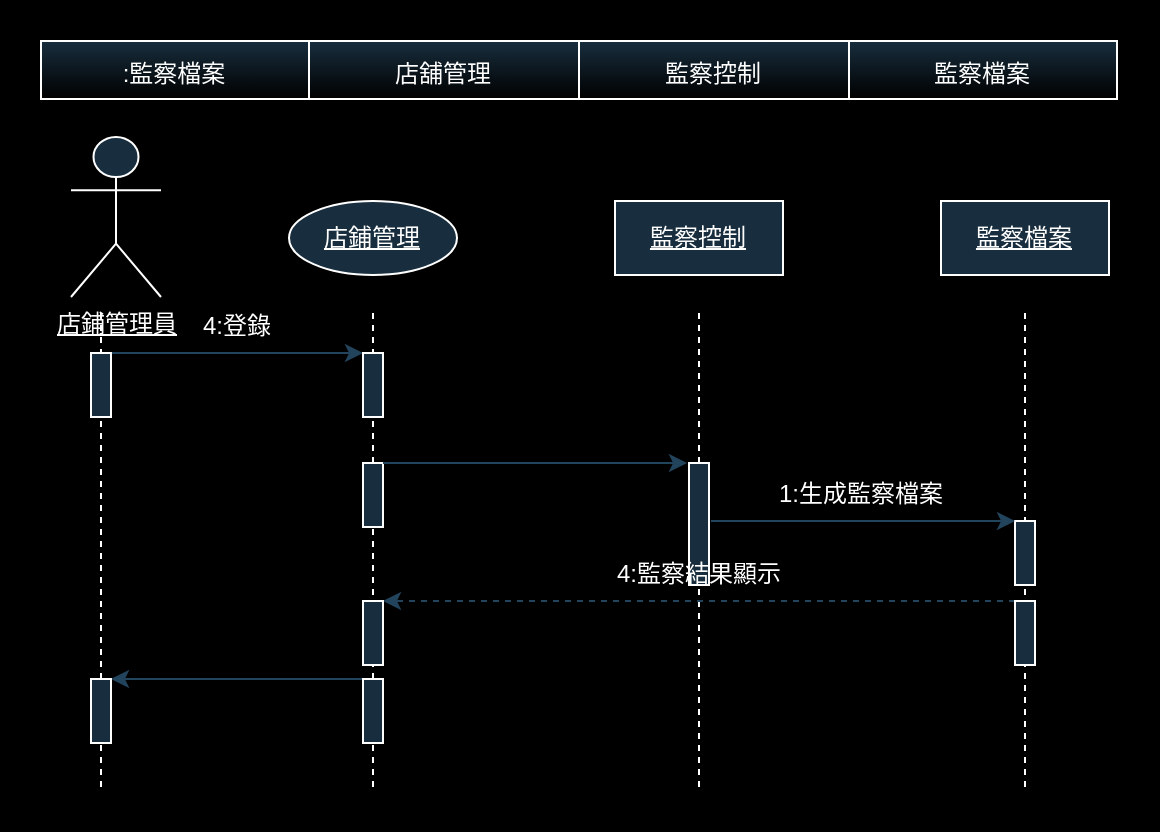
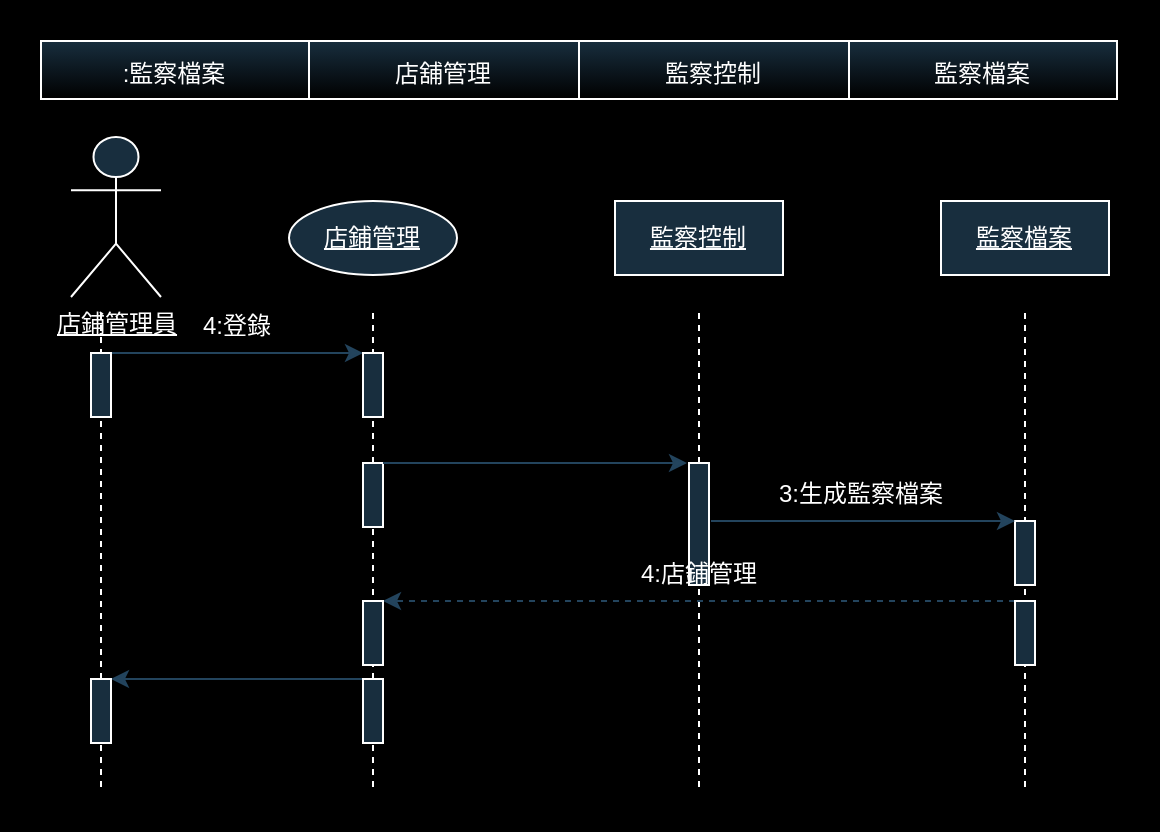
  <mxCell id="0" />
  <mxCell id="1" parent="0" />
  <mxCell id="2" value="&lt;u&gt;店鋪管理員&lt;/u&gt;" style="shape=umlActor;verticalLabelPosition=bottom;verticalAlign=top;html=1;strokeColor=#FFFFFF;fontColor=#FFFFFF;fillColor=#182E3E;labelBackgroundColor=none;" vertex="1" parent="1"><mxGeometry x="35" y="68" width="45" height="80" as="geometry" /></mxCell>
  <mxCell id="3" value="&lt;u&gt;店鋪管理&lt;/u&gt;" style="ellipse;whiteSpace=wrap;html=1;strokeColor=#FFFFFF;fontColor=#FFFFFF;fillColor=#182E3E;labelBackgroundColor=none;" vertex="1" parent="1"><mxGeometry x="144" y="100" width="84" height="37" as="geometry" /></mxCell>
  <mxCell id="4" value="&lt;u&gt;監察檔案&lt;/u&gt;" style="rounded=0;whiteSpace=wrap;html=1;strokeColor=#FFFFFF;fontColor=#FFFFFF;fillColor=#182E3E;labelBackgroundColor=none;" vertex="1" parent="1"><mxGeometry x="470" y="100" width="84" height="37" as="geometry" /></mxCell>
  <mxCell id="5" value="&lt;u&gt;監察控制&lt;/u&gt;" style="rounded=0;whiteSpace=wrap;html=1;strokeColor=#FFFFFF;fontColor=#FFFFFF;fillColor=#182E3E;labelBackgroundColor=none;" vertex="1" parent="1"><mxGeometry x="307" y="100" width="84" height="37" as="geometry" /></mxCell>
  <mxCell id="6" value="" style="line;strokeWidth=1;direction=south;html=1;strokeColor=#FFFFFF;fontColor=#FFFFFF;fillColor=#182E3E;dashed=1;labelBackgroundColor=none;" vertex="1" parent="1"><mxGeometry x="45" y="156" width="10" height="238" as="geometry" /></mxCell>
  <mxCell id="7" value="" style="line;strokeWidth=1;direction=south;html=1;strokeColor=#FFFFFF;fontColor=#FFFFFF;fillColor=#182E3E;dashed=1;labelBackgroundColor=none;" vertex="1" parent="1"><mxGeometry x="344" y="156" width="10" height="238" as="geometry" /></mxCell>
  <mxCell id="8" value="" style="line;strokeWidth=1;direction=south;html=1;strokeColor=#FFFFFF;fontColor=#FFFFFF;fillColor=#182E3E;dashed=1;labelBackgroundColor=none;" vertex="1" parent="1"><mxGeometry x="181" y="156" width="10" height="238" as="geometry" /></mxCell>
  <mxCell id="9" value="" style="line;strokeWidth=1;direction=south;html=1;strokeColor=#FFFFFF;fontColor=#FFFFFF;fillColor=#182E3E;dashed=1;labelBackgroundColor=none;" vertex="1" parent="1"><mxGeometry x="507" y="156" width="10" height="238" as="geometry" /></mxCell>
  <mxCell id="10" value="" style="edgeStyle=orthogonalEdgeStyle;rounded=0;orthogonalLoop=1;jettySize=auto;html=1;curved=0;strokeColor=#23445D;labelBackgroundColor=none;fontColor=default;" edge="1" parent="1"><mxGeometry relative="1" as="geometry"><mxPoint x="55" y="176" as="sourcePoint" /><mxPoint x="181" y="176" as="targetPoint" /></mxGeometry></mxCell>
  <mxCell id="11" value="" style="html=1;points=[[0,0,0,0,5],[0,1,0,0,-5],[1,0,0,0,5],[1,1,0,0,-5]];perimeter=orthogonalPerimeter;outlineConnect=0;targetShapes=umlLifeline;portConstraint=eastwest;newEdgeStyle={&quot;curved&quot;:0,&quot;rounded&quot;:0};strokeColor=#FFFFFF;fontColor=#FFFFFF;fillColor=#182E3E;labelBackgroundColor=none;" vertex="1" parent="1"><mxGeometry x="45" y="176" width="10" height="32" as="geometry" /></mxCell>
  <mxCell id="12" value="" style="html=1;points=[[0,0,0,0,5],[0,1,0,0,-5],[1,0,0,0,5],[1,1,0,0,-5]];perimeter=orthogonalPerimeter;outlineConnect=0;targetShapes=umlLifeline;portConstraint=eastwest;newEdgeStyle={&quot;curved&quot;:0,&quot;rounded&quot;:0};strokeColor=#FFFFFF;fontColor=#FFFFFF;fillColor=#182E3E;labelBackgroundColor=none;" vertex="1" parent="1"><mxGeometry x="181" y="176" width="10" height="32" as="geometry" /></mxCell>
  <mxCell id="13" value="4:登錄" style="text;html=1;align=center;verticalAlign=middle;resizable=0;points=[];autosize=1;strokeColor=none;fillColor=none;fontColor=#FFFFFF;labelBackgroundColor=none;" vertex="1" parent="1"><mxGeometry x="92" y="150" width="52" height="26" as="geometry" /></mxCell>
  <mxCell id="14" value="" style="html=1;points=[[0,0,0,0,5],[0,1,0,0,-5],[1,0,0,0,5],[1,1,0,0,-5]];perimeter=orthogonalPerimeter;outlineConnect=0;targetShapes=umlLifeline;portConstraint=eastwest;newEdgeStyle={&quot;curved&quot;:0,&quot;rounded&quot;:0};strokeColor=#FFFFFF;fontColor=#FFFFFF;fillColor=#182E3E;labelBackgroundColor=none;" vertex="1" parent="1"><mxGeometry x="181" y="231" width="10" height="32" as="geometry" /></mxCell>
  <mxCell id="15" value="" style="html=1;points=[[0,0,0,0,5],[0,1,0,0,-5],[1,0,0,0,5],[1,1,0,0,-5]];perimeter=orthogonalPerimeter;outlineConnect=0;targetShapes=umlLifeline;portConstraint=eastwest;newEdgeStyle={&quot;curved&quot;:0,&quot;rounded&quot;:0};strokeColor=#FFFFFF;fontColor=#FFFFFF;fillColor=#182E3E;labelBackgroundColor=none;" vertex="1" parent="1"><mxGeometry x="344" y="231" width="10" height="61" as="geometry" /></mxCell>
  <mxCell id="16" value="" style="edgeStyle=orthogonalEdgeStyle;rounded=0;orthogonalLoop=1;jettySize=auto;html=1;curved=0;strokeColor=#23445D;labelBackgroundColor=none;fontColor=default;" edge="1" parent="1"><mxGeometry relative="1" as="geometry"><mxPoint x="191" y="231" as="sourcePoint" /><mxPoint x="343" y="231" as="targetPoint" /></mxGeometry></mxCell>
  <mxCell id="17" value="" style="html=1;points=[[0,0,0,0,5],[0,1,0,0,-5],[1,0,0,0,5],[1,1,0,0,-5]];perimeter=orthogonalPerimeter;outlineConnect=0;targetShapes=umlLifeline;portConstraint=eastwest;newEdgeStyle={&quot;curved&quot;:0,&quot;rounded&quot;:0};strokeColor=#FFFFFF;fontColor=#FFFFFF;fillColor=#182E3E;labelBackgroundColor=none;" vertex="1" parent="1"><mxGeometry x="507" y="260" width="10" height="32" as="geometry" /></mxCell>
  <mxCell id="18" value="" style="edgeStyle=orthogonalEdgeStyle;rounded=0;orthogonalLoop=1;jettySize=auto;html=1;curved=0;strokeColor=#23445D;labelBackgroundColor=none;fontColor=default;" edge="1" parent="1"><mxGeometry relative="1" as="geometry"><mxPoint x="355" y="260" as="sourcePoint" /><mxPoint x="507" y="260" as="targetPoint" /></mxGeometry></mxCell>
- <mxCell id="19" value="1:生成監察檔案" style="text;html=1;align=center;verticalAlign=middle;resizable=0;points=[];autosize=1;strokeColor=none;fillColor=none;fontColor=#FFFFFF;labelBackgroundColor=none;" vertex="1" parent="1"><mxGeometry x="380" y="234" width="100" height="26" as="geometry" /></mxCell>
+ <mxCell id="19" value="3:生成監察檔案" style="text;html=1;align=center;verticalAlign=middle;resizable=0;points=[];autosize=1;strokeColor=none;fillColor=none;fontColor=#FFFFFF;labelBackgroundColor=none;" vertex="1" parent="1"><mxGeometry x="380" y="234" width="100" height="26" as="geometry" /></mxCell>
  <mxCell id="20" value="" style="edgeStyle=orthogonalEdgeStyle;rounded=0;orthogonalLoop=1;jettySize=auto;html=1;curved=0;strokeColor=#23445D;dashed=1;labelBackgroundColor=none;fontColor=default;" edge="1" parent="1"><mxGeometry relative="1" as="geometry"><mxPoint x="507" y="300" as="sourcePoint" /><mxPoint x="191" y="300" as="targetPoint" /></mxGeometry></mxCell>
  <mxCell id="21" value="" style="html=1;points=[[0,0,0,0,5],[0,1,0,0,-5],[1,0,0,0,5],[1,1,0,0,-5]];perimeter=orthogonalPerimeter;outlineConnect=0;targetShapes=umlLifeline;portConstraint=eastwest;newEdgeStyle={&quot;curved&quot;:0,&quot;rounded&quot;:0};strokeColor=#FFFFFF;fontColor=#FFFFFF;fillColor=#182E3E;labelBackgroundColor=none;" vertex="1" parent="1"><mxGeometry x="507" y="300" width="10" height="32" as="geometry" /></mxCell>
  <mxCell id="22" value="" style="html=1;points=[[0,0,0,0,5],[0,1,0,0,-5],[1,0,0,0,5],[1,1,0,0,-5]];perimeter=orthogonalPerimeter;outlineConnect=0;targetShapes=umlLifeline;portConstraint=eastwest;newEdgeStyle={&quot;curved&quot;:0,&quot;rounded&quot;:0};strokeColor=#FFFFFF;fontColor=#FFFFFF;fillColor=#182E3E;labelBackgroundColor=none;" vertex="1" parent="1"><mxGeometry x="181" y="300" width="10" height="32" as="geometry" /></mxCell>
  <mxCell id="23" value="" style="edgeStyle=orthogonalEdgeStyle;rounded=0;orthogonalLoop=1;jettySize=auto;html=1;curved=0;strokeColor=#23445D;labelBackgroundColor=none;fontColor=default;" edge="1" parent="1"><mxGeometry relative="1" as="geometry"><mxPoint x="181" y="339" as="sourcePoint" /><mxPoint x="55" y="339" as="targetPoint" /></mxGeometry></mxCell>
  <mxCell id="24" value="" style="html=1;points=[[0,0,0,0,5],[0,1,0,0,-5],[1,0,0,0,5],[1,1,0,0,-5]];perimeter=orthogonalPerimeter;outlineConnect=0;targetShapes=umlLifeline;portConstraint=eastwest;newEdgeStyle={&quot;curved&quot;:0,&quot;rounded&quot;:0};strokeColor=#FFFFFF;fontColor=#FFFFFF;fillColor=#182E3E;labelBackgroundColor=none;" vertex="1" parent="1"><mxGeometry x="181" y="339" width="10" height="32" as="geometry" /></mxCell>
  <mxCell id="25" value="" style="html=1;points=[[0,0,0,0,5],[0,1,0,0,-5],[1,0,0,0,5],[1,1,0,0,-5]];perimeter=orthogonalPerimeter;outlineConnect=0;targetShapes=umlLifeline;portConstraint=eastwest;newEdgeStyle={&quot;curved&quot;:0,&quot;rounded&quot;:0};strokeColor=#FFFFFF;fontColor=#FFFFFF;fillColor=#182E3E;labelBackgroundColor=none;" vertex="1" parent="1"><mxGeometry x="45" y="339" width="10" height="32" as="geometry" /></mxCell>
- <mxCell id="26" value="4:監察結果顯示" style="text;html=1;align=center;verticalAlign=middle;resizable=0;points=[];autosize=1;strokeColor=none;fillColor=none;fontColor=#FFFFFF;labelBackgroundColor=none;" vertex="1" parent="1"><mxGeometry x="299" y="274" width="100" height="26" as="geometry" /></mxCell>
+ <mxCell id="26" value="4:店鋪管理" style="text;html=1;align=center;verticalAlign=middle;resizable=0;points=[];autosize=1;strokeColor=none;fillColor=none;fontColor=#FFFFFF;labelBackgroundColor=none;" vertex="1" parent="1"><mxGeometry x="299" y="274" width="100" height="26" as="geometry" /></mxCell>
  <mxCell id="27" value="" style="shape=table;startSize=0;container=1;collapsible=0;childLayout=tableLayout;fontSize=16;strokeColor=#FFFFFF;fontColor=#FFFFFF;fillColor=#182E3E;gradientColor=default;swimlaneFillColor=none;gradientDirection=south;rounded=1;" vertex="1" parent="1"><mxGeometry x="20" y="20" width="538" height="29" as="geometry" /></mxCell>
  <mxCell id="28" style="shape=tableRow;horizontal=0;startSize=0;swimlaneHead=0;swimlaneBody=0;strokeColor=inherit;top=0;left=0;bottom=0;right=0;collapsible=0;dropTarget=0;fillColor=none;points=[[0,0.5],[1,0.5]];portConstraint=eastwest;fontSize=16;fontColor=#FFFFFF;" vertex="1" parent="27"><mxGeometry width="538" height="29" as="geometry" /></mxCell>
  <mxCell id="29" value="&lt;font style=&quot;font-size: 12px;&quot;&gt;:監察檔案&lt;/font&gt;" style="shape=partialRectangle;html=1;whiteSpace=wrap;connectable=0;strokeColor=inherit;overflow=hidden;fillColor=none;top=0;left=0;bottom=0;right=0;pointerEvents=1;fontSize=16;fontColor=#FFFFFF;" vertex="1" parent="28"><mxGeometry width="134" height="29" as="geometry"><mxRectangle width="134" height="29" as="alternateBounds" /></mxGeometry></mxCell>
  <mxCell id="30" value="&lt;font style=&quot;font-size: 12px;&quot;&gt;店舖管理&lt;/font&gt;" style="shape=partialRectangle;html=1;whiteSpace=wrap;connectable=0;strokeColor=inherit;overflow=hidden;fillColor=none;top=0;left=0;bottom=0;right=0;pointerEvents=1;fontSize=16;fontColor=#FFFFFF;" vertex="1" parent="28"><mxGeometry x="134" width="135" height="29" as="geometry"><mxRectangle width="135" height="29" as="alternateBounds" /></mxGeometry></mxCell>
  <mxCell id="31" value="&lt;font style=&quot;font-size: 12px;&quot;&gt;監察控制&lt;/font&gt;" style="shape=partialRectangle;html=1;whiteSpace=wrap;connectable=0;strokeColor=inherit;overflow=hidden;fillColor=none;top=0;left=0;bottom=0;right=0;pointerEvents=1;fontSize=16;fontColor=#FFFFFF;" vertex="1" parent="28"><mxGeometry x="269" width="135" height="29" as="geometry"><mxRectangle width="135" height="29" as="alternateBounds" /></mxGeometry></mxCell>
  <mxCell id="32" value="&lt;font style=&quot;font-size: 12px;&quot;&gt;監察檔案&lt;/font&gt;" style="shape=partialRectangle;html=1;whiteSpace=wrap;connectable=0;strokeColor=inherit;overflow=hidden;fillColor=none;top=0;left=0;bottom=0;right=0;pointerEvents=1;fontSize=16;fontColor=#FFFFFF;shadow=1;" vertex="1" parent="28"><mxGeometry x="404" width="134" height="29" as="geometry"><mxRectangle width="134" height="29" as="alternateBounds" /></mxGeometry></mxCell>
